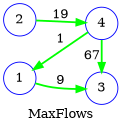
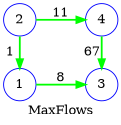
  digraph {
    label=MaxFlows
    rankdir=LR
    node [color=blue shape=circle]
    edge [color=green penwidth=2]
    1
    2
    3
    4
    subgraph sub_1 {
      rank=same
      1
      2
    }
    subgraph sub_2 {
      rank=same
      3
      4
    }
-   1 -> 3 [label=9]
-   4 -> 1 [label=1]
-   2 -> 4 [label=19]
+   1 -> 3 [label=8]
+   2 -> 1 [label=1]
+   2 -> 4 [label=11]
    4 -> 3 [label=67]
  }
